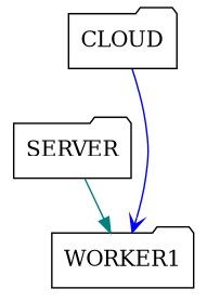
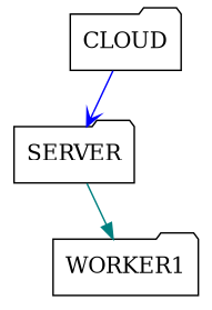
  digraph {
    node [shape=folder]
    SERVER
    WORKER1
    CLOUD
    SERVER -> WORKER1 [arrowhead=normal color=teal]
-   CLOUD -> WORKER1 [arrowhead=vee color=blue]
+   CLOUD -> SERVER [arrowhead=vee color=blue]
  }
